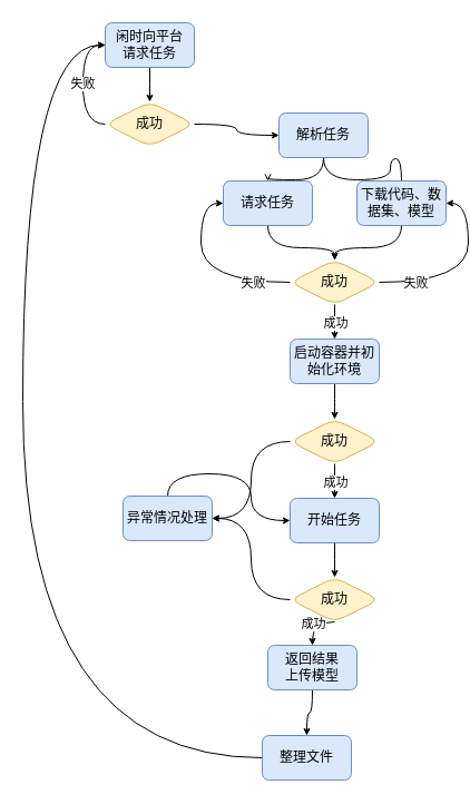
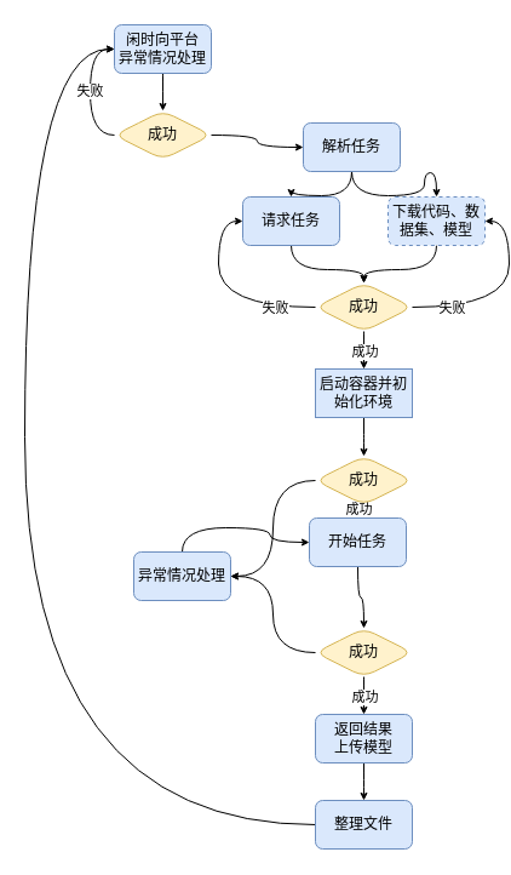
  <mxCell id="0" />
  <mxCell id="1" parent="0" />
  <mxCell id="2" style="edgeStyle=orthogonalEdgeStyle;curved=1;rounded=0;orthogonalLoop=1;jettySize=auto;html=1;exitX=0.5;exitY=1;exitDx=0;exitDy=0;entryX=0.5;entryY=0;entryDx=0;entryDy=0;startSize=4;endSize=4;" edge="1" parent="1" source="3" target="6"><mxGeometry relative="1" as="geometry" /></mxCell>
- <mxCell id="3" value="闲时向平台&lt;br&gt;请求任务" style="rounded=1;whiteSpace=wrap;html=1;fillColor=#dae8fc;strokeColor=#6c8ebf;" vertex="1" parent="1"><mxGeometry x="94" y="20" width="80" height="40" as="geometry" /></mxCell>
+ <mxCell id="3" value="闲时向平台&lt;br&gt;异常情况处理" style="rounded=1;whiteSpace=wrap;html=1;fillColor=#dae8fc;strokeColor=#6c8ebf;" vertex="1" parent="1"><mxGeometry x="94" y="20" width="80" height="40" as="geometry" /></mxCell>
  <mxCell id="4" value="失败" style="edgeStyle=orthogonalEdgeStyle;curved=1;rounded=0;orthogonalLoop=1;jettySize=auto;html=1;exitX=0;exitY=0.5;exitDx=0;exitDy=0;entryX=0;entryY=0.5;entryDx=0;entryDy=0;startSize=4;endSize=4;" edge="1" parent="1" source="6" target="3"><mxGeometry relative="1" as="geometry" /></mxCell>
  <mxCell id="5" style="edgeStyle=orthogonalEdgeStyle;curved=1;rounded=0;orthogonalLoop=1;jettySize=auto;html=1;exitX=1;exitY=0.5;exitDx=0;exitDy=0;entryX=0;entryY=0.5;entryDx=0;entryDy=0;startSize=4;endSize=4;" edge="1" parent="1" source="6" target="9"><mxGeometry relative="1" as="geometry" /></mxCell>
  <mxCell id="6" value="成功" style="rhombus;whiteSpace=wrap;html=1;rounded=1;fillColor=#fff2cc;strokeColor=#d6b656;" vertex="1" parent="1"><mxGeometry x="94" y="91" width="80" height="40" as="geometry" /></mxCell>
- <mxCell id="7" style="edgeStyle=orthogonalEdgeStyle;curved=1;rounded=0;orthogonalLoop=1;jettySize=auto;html=1;exitX=0.5;exitY=1;exitDx=0;exitDy=0;entryX=0.5;entryY=0;entryDx=0;entryDy=0;startSize=4;endSize=4;endArrow=open;" edge="1" parent="1" source="9" target="11"><mxGeometry relative="1" as="geometry" /></mxCell>
- <mxCell id="8" style="edgeStyle=orthogonalEdgeStyle;curved=1;rounded=0;orthogonalLoop=1;jettySize=auto;html=1;exitX=0.5;exitY=1;exitDx=0;exitDy=0;entryX=0.5;entryY=0;entryDx=0;entryDy=0;startSize=4;endSize=4;endArrow=none;" edge="1" parent="1" source="9" target="13"><mxGeometry relative="1" as="geometry" /></mxCell>
+ <mxCell id="7" style="edgeStyle=orthogonalEdgeStyle;curved=1;rounded=0;orthogonalLoop=1;jettySize=auto;html=1;exitX=0.5;exitY=1;exitDx=0;exitDy=0;entryX=0.5;entryY=0;entryDx=0;entryDy=0;startSize=4;endSize=4;" edge="1" parent="1" source="9" target="11"><mxGeometry relative="1" as="geometry" /></mxCell>
+ <mxCell id="8" style="edgeStyle=orthogonalEdgeStyle;curved=1;rounded=0;orthogonalLoop=1;jettySize=auto;html=1;exitX=0.5;exitY=1;exitDx=0;exitDy=0;entryX=0.5;entryY=0;entryDx=0;entryDy=0;startSize=4;endSize=4;" edge="1" parent="1" source="9" target="13"><mxGeometry relative="1" as="geometry" /></mxCell>
  <mxCell id="9" value="解析任务" style="rounded=1;whiteSpace=wrap;html=1;fillColor=#dae8fc;strokeColor=#6c8ebf;" vertex="1" parent="1"><mxGeometry x="250" y="101" width="80" height="40" as="geometry" /></mxCell>
  <mxCell id="10" style="edgeStyle=orthogonalEdgeStyle;curved=1;rounded=0;orthogonalLoop=1;jettySize=auto;html=1;exitX=0.5;exitY=1;exitDx=0;exitDy=0;entryX=0.5;entryY=0;entryDx=0;entryDy=0;startSize=4;endSize=4;" edge="1" parent="1" source="11" target="20"><mxGeometry relative="1" as="geometry" /></mxCell>
  <mxCell id="11" value="请求任务" style="rounded=1;whiteSpace=wrap;html=1;fillColor=#dae8fc;strokeColor=#6c8ebf;" vertex="1" parent="1"><mxGeometry x="200" y="162" width="80" height="40" as="geometry" /></mxCell>
  <mxCell id="12" style="edgeStyle=orthogonalEdgeStyle;curved=1;rounded=0;orthogonalLoop=1;jettySize=auto;html=1;exitX=0.5;exitY=1;exitDx=0;exitDy=0;entryX=0.5;entryY=0;entryDx=0;entryDy=0;startSize=4;endSize=4;" edge="1" parent="1" source="13" target="20"><mxGeometry relative="1" as="geometry" /></mxCell>
- <mxCell id="13" value="下载代码、数据集、模型" style="rounded=1;whiteSpace=wrap;html=1;fillColor=#dae8fc;strokeColor=#6c8ebf;" vertex="1" parent="1"><mxGeometry x="320" y="162" width="80" height="40" as="geometry" /></mxCell>
+ <mxCell id="13" value="下载代码、数据集、模型" style="rounded=1;whiteSpace=wrap;html=1;fillColor=#dae8fc;strokeColor=#6c8ebf;dashed=1;" vertex="1" parent="1"><mxGeometry x="320" y="162" width="80" height="40" as="geometry" /></mxCell>
  <mxCell id="14" style="edgeStyle=orthogonalEdgeStyle;curved=1;rounded=0;orthogonalLoop=1;jettySize=auto;html=1;exitX=1;exitY=0.5;exitDx=0;exitDy=0;entryX=1;entryY=0.5;entryDx=0;entryDy=0;startSize=4;endSize=4;" edge="1" parent="1" source="20" target="13"><mxGeometry relative="1" as="geometry" /></mxCell>
  <mxCell id="15" value="失败" style="edgeLabel;html=1;align=center;verticalAlign=middle;resizable=0;points=[];" vertex="1" connectable="0" parent="14"><mxGeometry x="-0.468" y="7" relative="1" as="geometry"><mxPoint x="-13" y="7" as="offset" /></mxGeometry></mxCell>
  <mxCell id="16" style="edgeStyle=orthogonalEdgeStyle;curved=1;rounded=0;orthogonalLoop=1;jettySize=auto;html=1;exitX=0;exitY=0.5;exitDx=0;exitDy=0;entryX=0;entryY=0.5;entryDx=0;entryDy=0;startSize=4;endSize=4;" edge="1" parent="1" source="20" target="11"><mxGeometry relative="1" as="geometry" /></mxCell>
  <mxCell id="17" value="失败" style="edgeLabel;html=1;align=center;verticalAlign=middle;resizable=0;points=[];" vertex="1" connectable="0" parent="16"><mxGeometry x="-0.632" y="-5" relative="1" as="geometry"><mxPoint x="-3" y="5" as="offset" /></mxGeometry></mxCell>
  <mxCell id="18" style="edgeStyle=orthogonalEdgeStyle;curved=1;rounded=0;orthogonalLoop=1;jettySize=auto;html=1;exitX=0.5;exitY=1;exitDx=0;exitDy=0;entryX=0.5;entryY=0;entryDx=0;entryDy=0;startSize=4;endSize=4;" edge="1" parent="1" source="20" target="22"><mxGeometry relative="1" as="geometry" /></mxCell>
  <mxCell id="19" value="成功" style="edgeLabel;html=1;align=center;verticalAlign=middle;resizable=0;points=[];" vertex="1" connectable="0" parent="18"><mxGeometry relative="1" as="geometry"><mxPoint as="offset" /></mxGeometry></mxCell>
  <mxCell id="20" value="成功" style="rhombus;whiteSpace=wrap;html=1;rounded=1;fillColor=#fff2cc;strokeColor=#d6b656;" vertex="1" parent="1"><mxGeometry x="260" y="233" width="80" height="40" as="geometry" /></mxCell>
  <mxCell id="21" style="edgeStyle=orthogonalEdgeStyle;curved=1;rounded=0;orthogonalLoop=1;jettySize=auto;html=1;entryX=0.5;entryY=0;entryDx=0;entryDy=0;startSize=4;endSize=4;" edge="1" parent="1" source="22" target="26"><mxGeometry relative="1" as="geometry" /></mxCell>
- <mxCell id="22" value="启动容器并初始化环境" style="rounded=1;whiteSpace=wrap;html=1;fillColor=#dae8fc;strokeColor=#6c8ebf;" vertex="1" parent="1"><mxGeometry x="260" y="304" width="80" height="40" as="geometry" /></mxCell>
+ <mxCell id="22" value="启动容器并初始化环境" style="whiteSpace=wrap;html=1;fillColor=#dae8fc;strokeColor=#6c8ebf;rounded=0;" vertex="1" parent="1"><mxGeometry x="260" y="304" width="80" height="40" as="geometry" /></mxCell>
  <mxCell id="23" style="edgeStyle=orthogonalEdgeStyle;curved=1;rounded=0;orthogonalLoop=1;jettySize=auto;html=1;exitX=0.5;exitY=1;exitDx=0;exitDy=0;entryX=0.5;entryY=0;entryDx=0;entryDy=0;startSize=4;endSize=4;" edge="1" parent="1" source="26" target="28"><mxGeometry relative="1" as="geometry" /></mxCell>
  <mxCell id="24" value="成功" style="edgeLabel;html=1;align=center;verticalAlign=middle;resizable=0;points=[];" vertex="1" connectable="0" parent="23"><mxGeometry relative="1" as="geometry"><mxPoint as="offset" /></mxGeometry></mxCell>
  <mxCell id="25" style="edgeStyle=orthogonalEdgeStyle;curved=1;rounded=0;orthogonalLoop=1;jettySize=auto;html=1;exitX=0;exitY=0.5;exitDx=0;exitDy=0;entryX=1;entryY=0.5;entryDx=0;entryDy=0;startSize=4;endSize=4;" edge="1" parent="1" source="26" target="38"><mxGeometry relative="1" as="geometry" /></mxCell>
  <mxCell id="26" value="成功" style="rhombus;whiteSpace=wrap;html=1;rounded=1;fillColor=#fff2cc;strokeColor=#d6b656;" vertex="1" parent="1"><mxGeometry x="260" y="376" width="80" height="40" as="geometry" /></mxCell>
  <mxCell id="27" style="edgeStyle=orthogonalEdgeStyle;curved=1;rounded=0;orthogonalLoop=1;jettySize=auto;html=1;exitX=0.5;exitY=1;exitDx=0;exitDy=0;entryX=0.5;entryY=0;entryDx=0;entryDy=0;startSize=4;endSize=4;" edge="1" parent="1" source="28" target="32"><mxGeometry relative="1" as="geometry" /></mxCell>
- <mxCell id="28" value="开始任务" style="rounded=1;whiteSpace=wrap;html=1;fillColor=#dae8fc;strokeColor=#6c8ebf;" vertex="1" parent="1"><mxGeometry x="260" y="447" width="80" height="40" as="geometry" /></mxCell>
+ <mxCell id="28" value="开始任务" style="rounded=1;whiteSpace=wrap;html=1;fillColor=#dae8fc;strokeColor=#6c8ebf;" vertex="1" parent="1"><mxGeometry x="255" y="427" width="80" height="40" as="geometry" /></mxCell>
  <mxCell id="29" style="edgeStyle=orthogonalEdgeStyle;curved=1;rounded=0;orthogonalLoop=1;jettySize=auto;html=1;exitX=0.5;exitY=1;exitDx=0;exitDy=0;entryX=0.5;entryY=0;entryDx=0;entryDy=0;startSize=4;endSize=4;" edge="1" parent="1" source="32" target="34"><mxGeometry relative="1" as="geometry" /></mxCell>
  <mxCell id="30" value="成功" style="edgeLabel;html=1;align=center;verticalAlign=middle;resizable=0;points=[];" vertex="1" connectable="0" parent="29"><mxGeometry relative="1" as="geometry"><mxPoint as="offset" /></mxGeometry></mxCell>
  <mxCell id="31" style="edgeStyle=orthogonalEdgeStyle;curved=1;rounded=0;orthogonalLoop=1;jettySize=auto;html=1;exitX=0;exitY=0.5;exitDx=0;exitDy=0;entryX=1;entryY=0.5;entryDx=0;entryDy=0;startSize=4;endSize=4;" edge="1" parent="1" source="32" target="38"><mxGeometry relative="1" as="geometry" /></mxCell>
  <mxCell id="32" value="成功" style="rhombus;whiteSpace=wrap;html=1;rounded=1;fillColor=#fff2cc;strokeColor=#d6b656;" vertex="1" parent="1"><mxGeometry x="260" y="518" width="80" height="40" as="geometry" /></mxCell>
  <mxCell id="33" style="edgeStyle=orthogonalEdgeStyle;curved=1;rounded=0;orthogonalLoop=1;jettySize=auto;html=1;exitX=0.5;exitY=1;exitDx=0;exitDy=0;startSize=4;endSize=4;" edge="1" parent="1" source="34" target="36"><mxGeometry relative="1" as="geometry" /></mxCell>
- <mxCell id="34" value="返回结果&lt;br&gt;上传模型" style="rounded=1;whiteSpace=wrap;html=1;fillColor=#dae8fc;strokeColor=#6c8ebf;" vertex="1" parent="1"><mxGeometry x="240" y="579" width="80" height="40" as="geometry" /></mxCell>
+ <mxCell id="34" value="返回结果&lt;br&gt;上传模型" style="rounded=1;whiteSpace=wrap;html=1;fillColor=#dae8fc;strokeColor=#6c8ebf;" vertex="1" parent="1"><mxGeometry x="260" y="589" width="80" height="40" as="geometry" /></mxCell>
  <mxCell id="35" style="edgeStyle=orthogonalEdgeStyle;curved=1;rounded=0;orthogonalLoop=1;jettySize=auto;html=1;exitX=0;exitY=0.5;exitDx=0;exitDy=0;entryX=0;entryY=0.5;entryDx=0;entryDy=0;startSize=4;endSize=4;" edge="1" parent="1" source="36" target="3"><mxGeometry relative="1" as="geometry"><Array as="points"><mxPoint x="20" y="680" /><mxPoint x="20" y="40" /></Array></mxGeometry></mxCell>
- <mxCell id="36" value="整理文件" style="rounded=1;whiteSpace=wrap;html=1;fillColor=#dae8fc;strokeColor=#6c8ebf;" vertex="1" parent="1"><mxGeometry x="235" y="660" width="80" height="40" as="geometry" /></mxCell>
+ <mxCell id="36" value="整理文件" style="rounded=1;whiteSpace=wrap;html=1;fillColor=#dae8fc;strokeColor=#6c8ebf;" vertex="1" parent="1"><mxGeometry x="260" y="660" width="80" height="40" as="geometry" /></mxCell>
  <mxCell id="37" style="edgeStyle=orthogonalEdgeStyle;curved=1;rounded=0;orthogonalLoop=1;jettySize=auto;html=1;exitX=0.5;exitY=0;exitDx=0;exitDy=0;startSize=4;endSize=4;" edge="1" parent="1" source="38" target="28"><mxGeometry relative="1" as="geometry" /></mxCell>
- <mxCell id="38" value="异常情况处理" style="rounded=1;whiteSpace=wrap;html=1;fillColor=#dae8fc;strokeColor=#6c8ebf;" vertex="1" parent="1"><mxGeometry x="110" y="445" width="80" height="40" as="geometry" /></mxCell>
+ <mxCell id="38" value="异常情况处理" style="rounded=1;whiteSpace=wrap;html=1;fillColor=#dae8fc;strokeColor=#6c8ebf;" vertex="1" parent="1"><mxGeometry x="110" y="455" width="80" height="40" as="geometry" /></mxCell>
